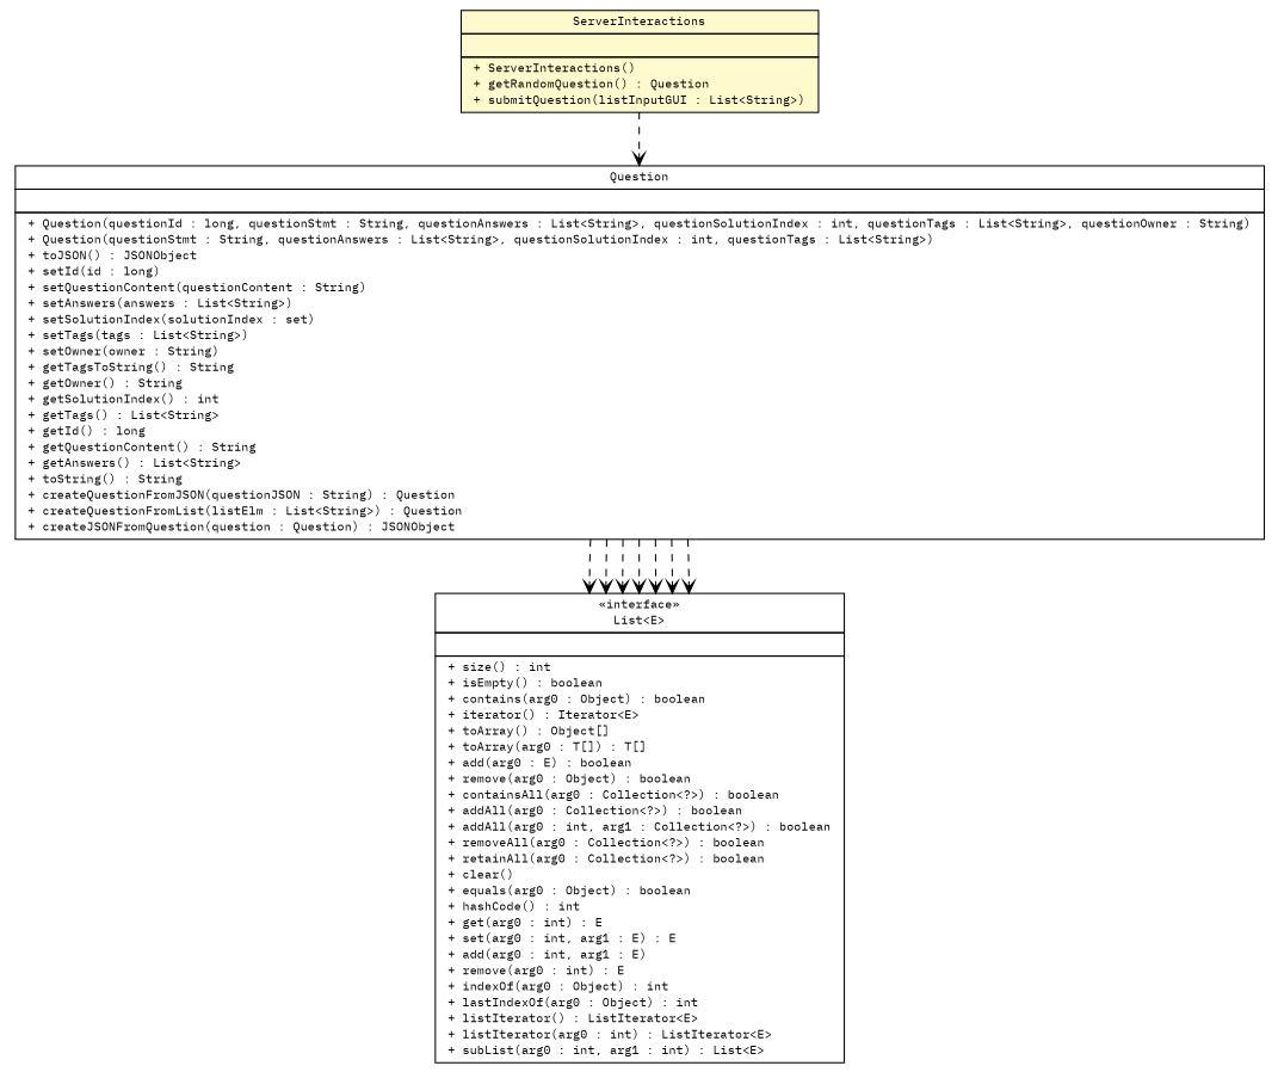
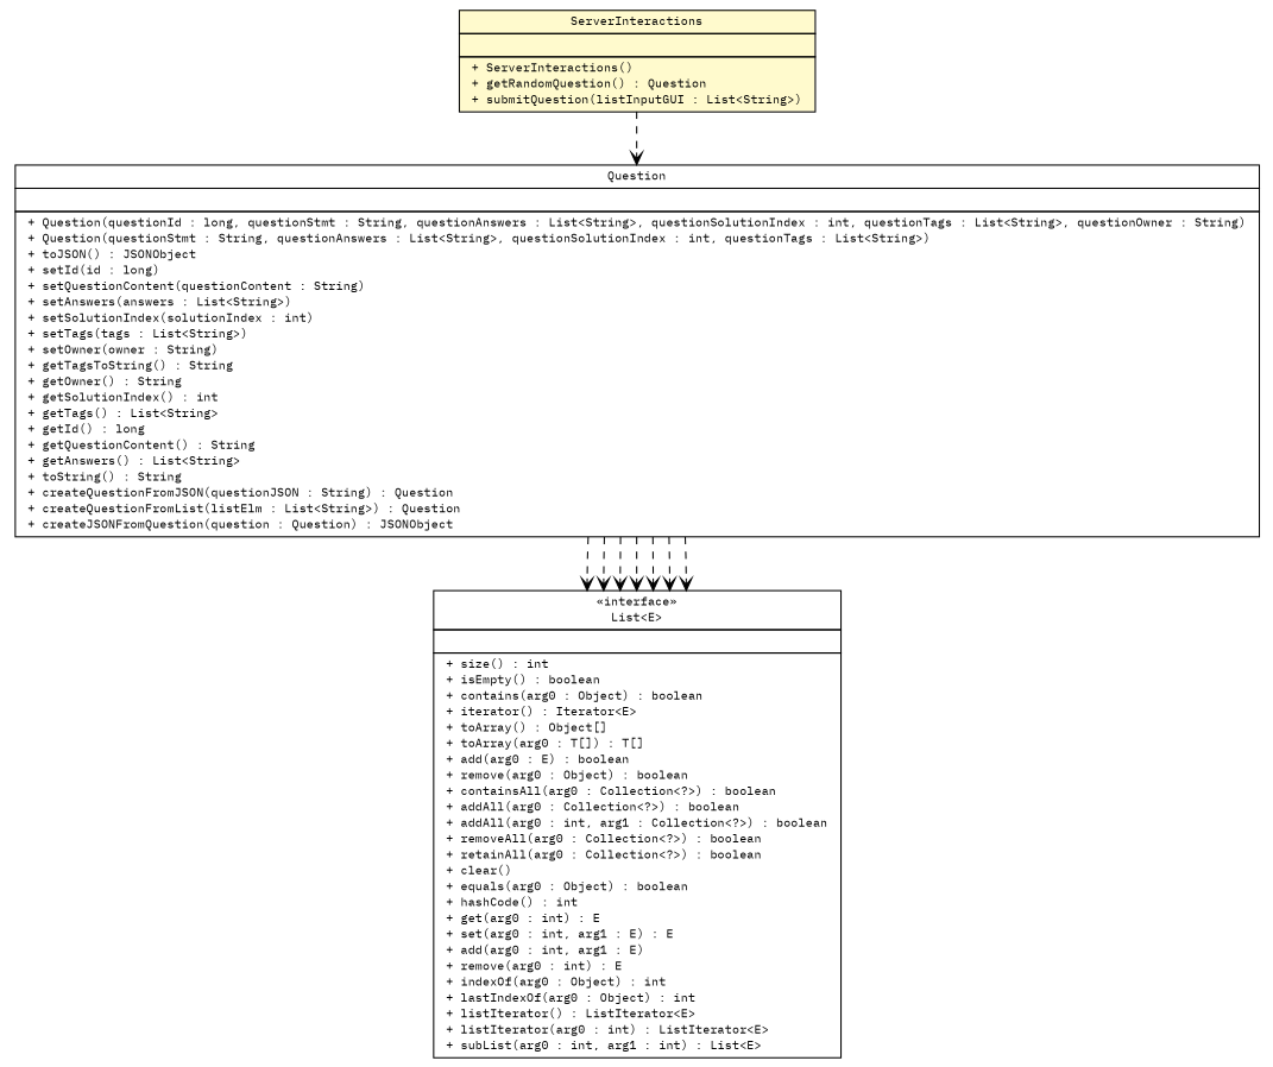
  digraph {
    fontname="IBM Plex Mono"
    nodesep=0.25
    ranksep=0.5
    node [fontcolor=black fontname="IBM Plex Mono" fontsize=10.0 shape=plaintext]
    edge [arrowhead=open color=black fontcolor=black fontname="IBM Plex Mono" fontsize=10.0 headport=p labelfontname=Helvetica labelfontsize=10 style=dashed tailport=p]
-   n1 [label=<<table title="epfl.sweng.backend.Question" border="0" cellborder="1" cellspacing="0" cellpadding="2" port="p" href="../backend/Question.html"> 		<tr><td><table border="0" cellspacing="0" cellpadding="1"> <tr><td align="center" balign="center"> Question </td></tr> 		</table></td></tr> 		<tr><td><table border="0" cellspacing="0" cellpadding="1"> <tr><td align="left" balign="left">  </td></tr> 		</table></td></tr> 		<tr><td><table border="0" cellspacing="0" cellpadding="1"> <tr><td align="left" balign="left"> + Question(questionId : long, questionStmt : String, questionAnswers : List&lt;String&gt;, questionSolutionIndex : int, questionTags : List&lt;String&gt;, questionOwner : String) </td></tr> <tr><td align="left" balign="left"> + Question(questionStmt : String, questionAnswers : List&lt;String&gt;, questionSolutionIndex : int, questionTags : List&lt;String&gt;) </td></tr> <tr><td align="left" balign="left"> + toJSON() : JSONObject </td></tr> <tr><td align="left" balign="left"> + setId(id : long) </td></tr> <tr><td align="left" balign="left"> + setQuestionContent(questionContent : String) </td></tr> <tr><td align="left" balign="left"> + setAnswers(answers : List&lt;String&gt;) </td></tr> <tr><td align="left" balign="left"> + setSolutionIndex(solutionIndex : set) </td></tr> <tr><td align="left" balign="left"> + setTags(tags : List&lt;String&gt;) </td></tr> <tr><td align="left" balign="left"> + setOwner(owner : String) </td></tr> <tr><td align="left" balign="left"> + getTagsToString() : String </td></tr> <tr><td align="left" balign="left"> + getOwner() : String </td></tr> <tr><td align="left" balign="left"> + getSolutionIndex() : int </td></tr> <tr><td align="left" balign="left"> + getTags() : List&lt;String&gt; </td></tr> <tr><td align="left" balign="left"> + getId() : long </td></tr> <tr><td align="left" balign="left"> + getQuestionContent() : String </td></tr> <tr><td align="left" balign="left"> + getAnswers() : List&lt;String&gt; </td></tr> <tr><td align="left" balign="left"> + toString() : String </td></tr> <tr><td align="left" balign="left"> + createQuestionFromJSON(questionJSON : String) : Question </td></tr> <tr><td align="left" balign="left"> + createQuestionFromList(listElm : List&lt;String&gt;) : Question </td></tr> <tr><td align="left" balign="left"> + createJSONFromQuestion(question : Question) : JSONObject </td></tr> 		</table></td></tr> 		</table>>]
+   n1 [label=<<table title="epfl.sweng.backend.Question" border="0" cellborder="1" cellspacing="0" cellpadding="2" port="p" href="../backend/Question.html"> 		<tr><td><table border="0" cellspacing="0" cellpadding="1"> <tr><td align="center" balign="center"> Question </td></tr> 		</table></td></tr> 		<tr><td><table border="0" cellspacing="0" cellpadding="1"> <tr><td align="left" balign="left">  </td></tr> 		</table></td></tr> 		<tr><td><table border="0" cellspacing="0" cellpadding="1"> <tr><td align="left" balign="left"> + Question(questionId : long, questionStmt : String, questionAnswers : List&lt;String&gt;, questionSolutionIndex : int, questionTags : List&lt;String&gt;, questionOwner : String) </td></tr> <tr><td align="left" balign="left"> + Question(questionStmt : String, questionAnswers : List&lt;String&gt;, questionSolutionIndex : int, questionTags : List&lt;String&gt;) </td></tr> <tr><td align="left" balign="left"> + toJSON() : JSONObject </td></tr> <tr><td align="left" balign="left"> + setId(id : long) </td></tr> <tr><td align="left" balign="left"> + setQuestionContent(questionContent : String) </td></tr> <tr><td align="left" balign="left"> + setAnswers(answers : List&lt;String&gt;) </td></tr> <tr><td align="left" balign="left"> + setSolutionIndex(solutionIndex : int) </td></tr> <tr><td align="left" balign="left"> + setTags(tags : List&lt;String&gt;) </td></tr> <tr><td align="left" balign="left"> + setOwner(owner : String) </td></tr> <tr><td align="left" balign="left"> + getTagsToString() : String </td></tr> <tr><td align="left" balign="left"> + getOwner() : String </td></tr> <tr><td align="left" balign="left"> + getSolutionIndex() : int </td></tr> <tr><td align="left" balign="left"> + getTags() : List&lt;String&gt; </td></tr> <tr><td align="left" balign="left"> + getId() : long </td></tr> <tr><td align="left" balign="left"> + getQuestionContent() : String </td></tr> <tr><td align="left" balign="left"> + getAnswers() : List&lt;String&gt; </td></tr> <tr><td align="left" balign="left"> + toString() : String </td></tr> <tr><td align="left" balign="left"> + createQuestionFromJSON(questionJSON : String) : Question </td></tr> <tr><td align="left" balign="left"> + createQuestionFromList(listElm : List&lt;String&gt;) : Question </td></tr> <tr><td align="left" balign="left"> + createJSONFromQuestion(question : Question) : JSONObject </td></tr> 		</table></td></tr> 		</table>>]
    n2 [label=<<table title="java.util.List" border="0" cellborder="1" cellspacing="0" cellpadding="2" port="p" href="http://java.sun.com/j2se/1.4.2/docs/api/java/util/List.html"> 		<tr><td><table border="0" cellspacing="0" cellpadding="1"> <tr><td align="center" balign="center"> &#171;interface&#187; </td></tr> <tr><td align="center" balign="center"> List&lt;E&gt; </td></tr> 		</table></td></tr> 		<tr><td><table border="0" cellspacing="0" cellpadding="1"> <tr><td align="left" balign="left">  </td></tr> 		</table></td></tr> 		<tr><td><table border="0" cellspacing="0" cellpadding="1"> <tr><td align="left" balign="left"> + size() : int </td></tr> <tr><td align="left" balign="left"> + isEmpty() : boolean </td></tr> <tr><td align="left" balign="left"> + contains(arg0 : Object) : boolean </td></tr> <tr><td align="left" balign="left"> + iterator() : Iterator&lt;E&gt; </td></tr> <tr><td align="left" balign="left"> + toArray() : Object[] </td></tr> <tr><td align="left" balign="left"> + toArray(arg0 : T[]) : T[] </td></tr> <tr><td align="left" balign="left"> + add(arg0 : E) : boolean </td></tr> <tr><td align="left" balign="left"> + remove(arg0 : Object) : boolean </td></tr> <tr><td align="left" balign="left"> + containsAll(arg0 : Collection&lt;?&gt;) : boolean </td></tr> <tr><td align="left" balign="left"> + addAll(arg0 : Collection&lt;?&gt;) : boolean </td></tr> <tr><td align="left" balign="left"> + addAll(arg0 : int, arg1 : Collection&lt;?&gt;) : boolean </td></tr> <tr><td align="left" balign="left"> + removeAll(arg0 : Collection&lt;?&gt;) : boolean </td></tr> <tr><td align="left" balign="left"> + retainAll(arg0 : Collection&lt;?&gt;) : boolean </td></tr> <tr><td align="left" balign="left"> + clear() </td></tr> <tr><td align="left" balign="left"> + equals(arg0 : Object) : boolean </td></tr> <tr><td align="left" balign="left"> + hashCode() : int </td></tr> <tr><td align="left" balign="left"> + get(arg0 : int) : E </td></tr> <tr><td align="left" balign="left"> + set(arg0 : int, arg1 : E) : E </td></tr> <tr><td align="left" balign="left"> + add(arg0 : int, arg1 : E) </td></tr> <tr><td align="left" balign="left"> + remove(arg0 : int) : E </td></tr> <tr><td align="left" balign="left"> + indexOf(arg0 : Object) : int </td></tr> <tr><td align="left" balign="left"> + lastIndexOf(arg0 : Object) : int </td></tr> <tr><td align="left" balign="left"> + listIterator() : ListIterator&lt;E&gt; </td></tr> <tr><td align="left" balign="left"> + listIterator(arg0 : int) : ListIterator&lt;E&gt; </td></tr> <tr><td align="left" balign="left"> + subList(arg0 : int, arg1 : int) : List&lt;E&gt; </td></tr> 		</table></td></tr> 		</table>>]
    n3 [label=<<table title="epfl.sweng.servercomm.ServerInteractions" border="0" cellborder="1" cellspacing="0" cellpadding="2" port="p" bgcolor="lemonChiffon" href="./ServerInteractions.html"> 		<tr><td><table border="0" cellspacing="0" cellpadding="1"> <tr><td align="center" balign="center"> ServerInteractions </td></tr> 		</table></td></tr> 		<tr><td><table border="0" cellspacing="0" cellpadding="1"> <tr><td align="left" balign="left">  </td></tr> 		</table></td></tr> 		<tr><td><table border="0" cellspacing="0" cellpadding="1"> <tr><td align="left" balign="left"> + ServerInteractions() </td></tr> <tr><td align="left" balign="left"> + getRandomQuestion() : Question </td></tr> <tr><td align="left" balign="left"> + submitQuestion(listInputGUI : List&lt;String&gt;) </td></tr> 		</table></td></tr> 		</table>>]
    n1 -> n2
    n1 -> n2
    n1 -> n2
    n1 -> n2
    n1 -> n2
    n1 -> n2
    n1 -> n2
    n3 -> n1
  }
